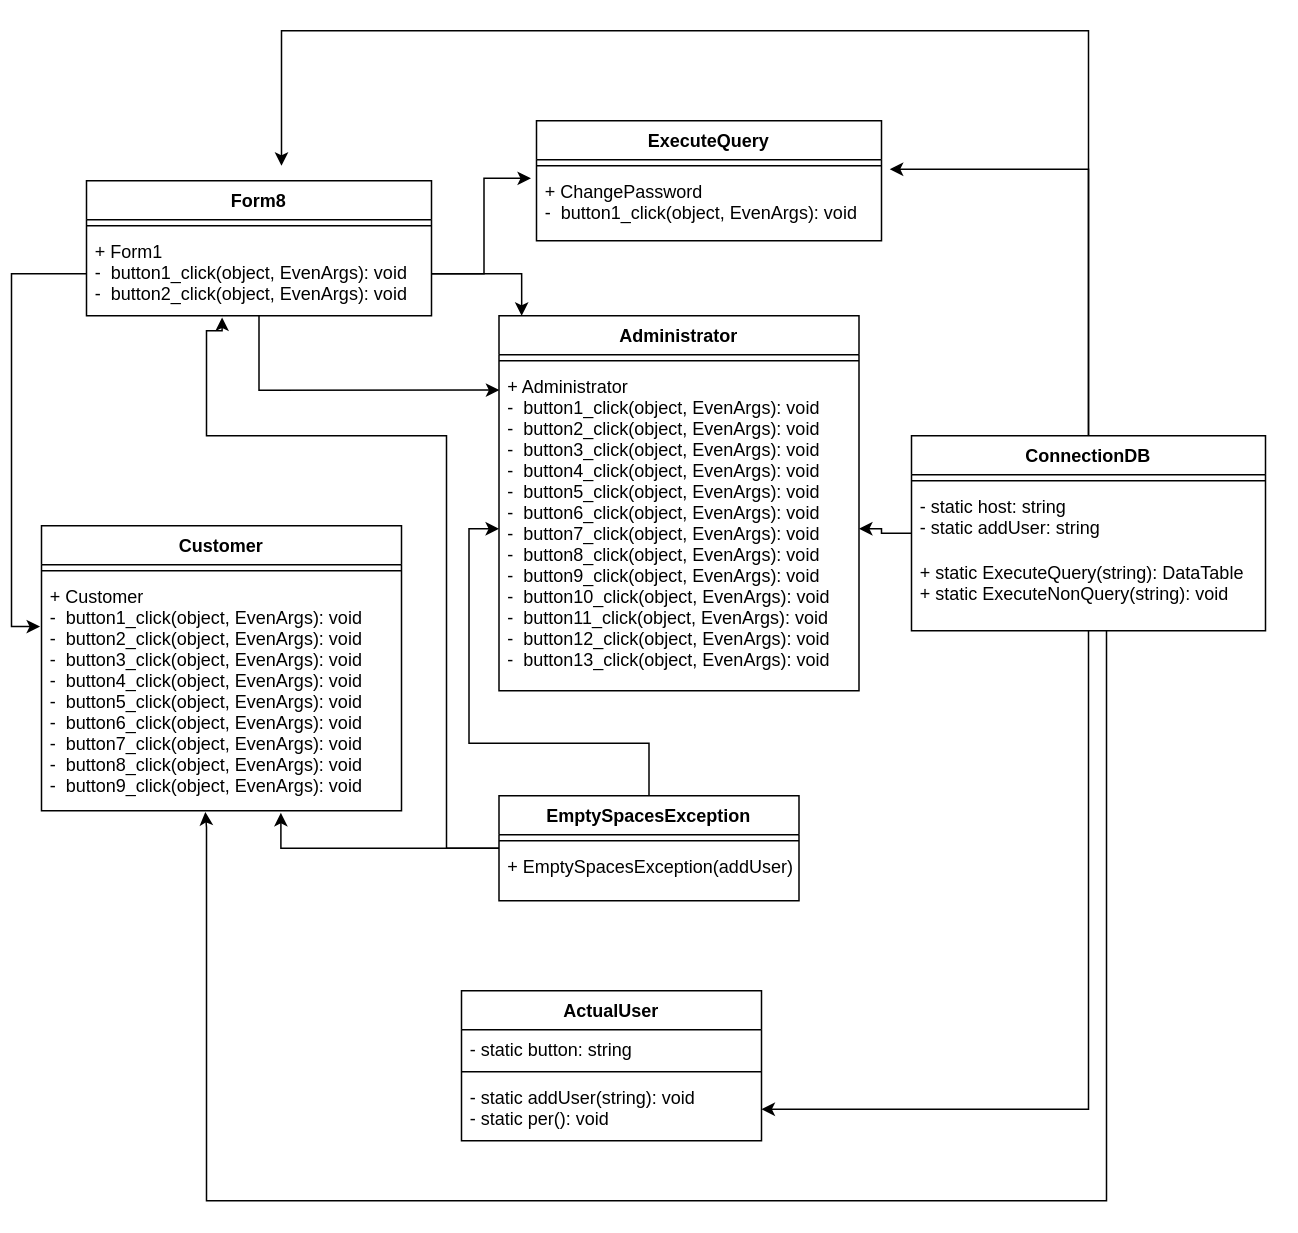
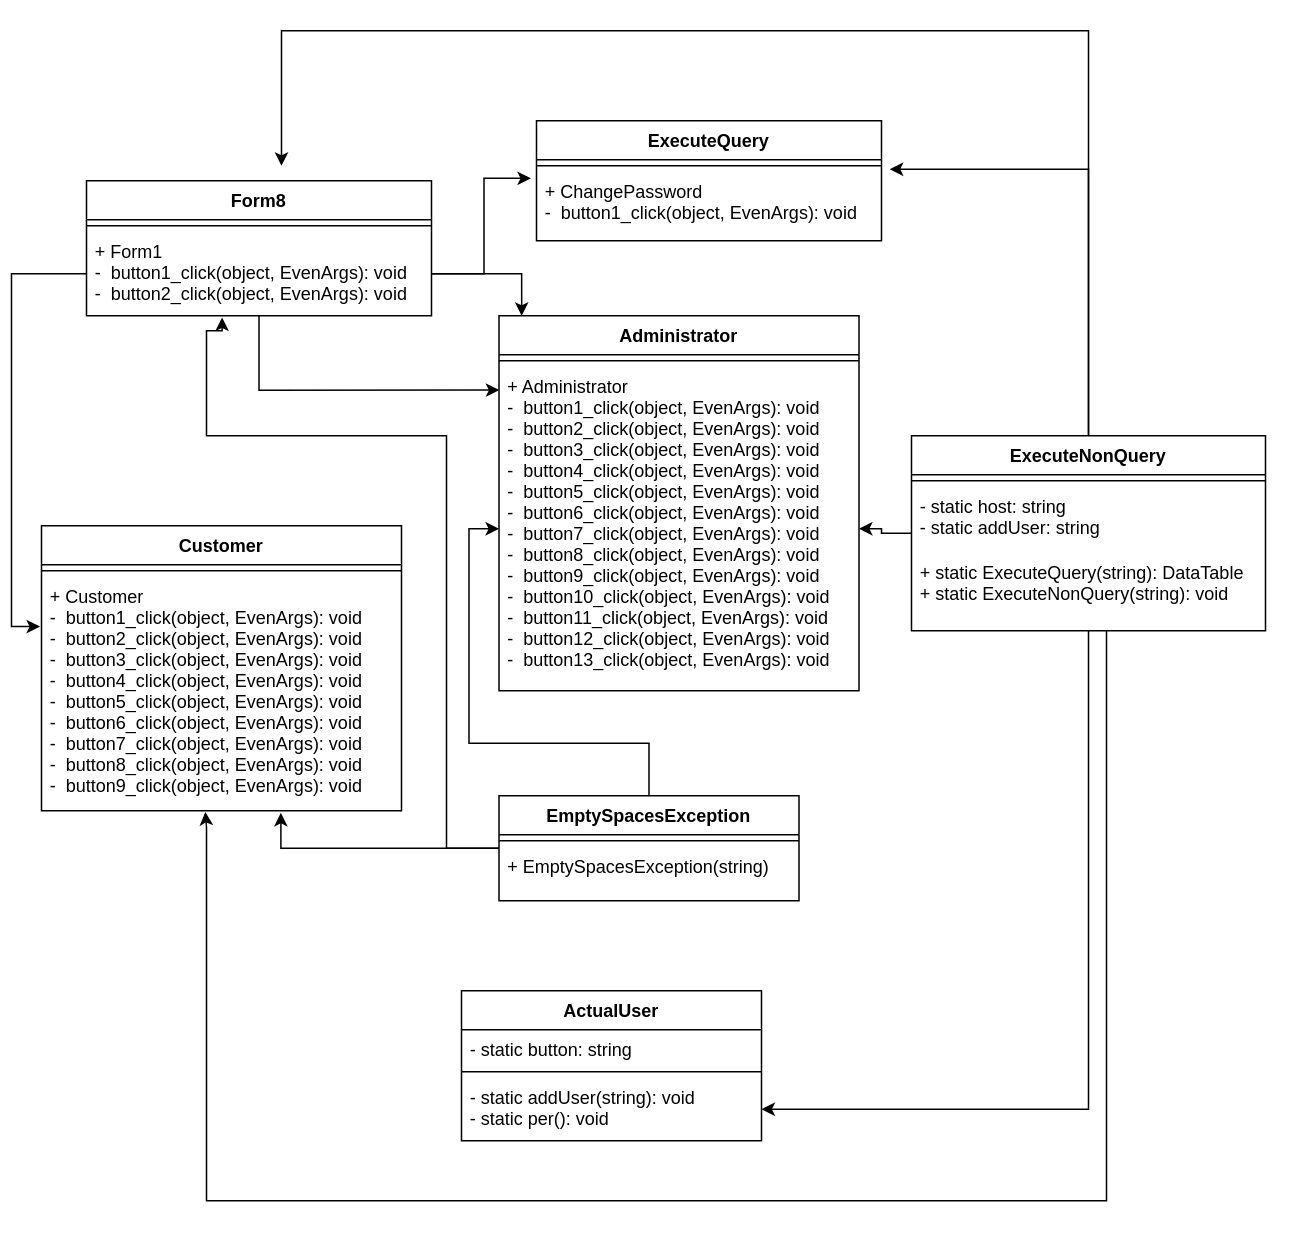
  <mxCell id="0" />
  <mxCell id="1" parent="0" />
  <mxCell id="2" style="edgeStyle=orthogonalEdgeStyle;rounded=0;orthogonalLoop=1;jettySize=auto;html=1;entryX=0.001;entryY=0.072;entryDx=0;entryDy=0;entryPerimeter=0;" edge="1" parent="1" source="3" target="25"><mxGeometry relative="1" as="geometry"><Array as="points"><mxPoint x="165" y="260" /></Array></mxGeometry></mxCell>
  <mxCell id="3" value="Form8" style="swimlane;fontStyle=1;align=center;verticalAlign=top;childLayout=stackLayout;horizontal=1;startSize=26;horizontalStack=0;resizeParent=1;resizeParentMax=0;resizeLast=0;collapsible=1;marginBottom=0;" vertex="1" parent="1"><mxGeometry x="50" y="120" width="230" height="90" as="geometry" /></mxCell>
  <mxCell id="4" value="" style="line;strokeWidth=1;fillColor=none;align=left;verticalAlign=middle;spacingTop=-1;spacingLeft=3;spacingRight=3;rotatable=0;labelPosition=right;points=[];portConstraint=eastwest;" vertex="1" parent="3"><mxGeometry y="26" width="230" height="8" as="geometry" /></mxCell>
  <mxCell id="5" value="+ Form1&#10;-  button1_click(object, EvenArgs): void&#10;-  button2_click(object, EvenArgs): void" style="text;strokeColor=none;fillColor=none;align=left;verticalAlign=top;spacingLeft=4;spacingRight=4;overflow=hidden;rotatable=0;points=[[0,0.5],[1,0.5]];portConstraint=eastwest;" vertex="1" parent="3"><mxGeometry y="34" width="230" height="56" as="geometry" /></mxCell>
  <mxCell id="6" style="edgeStyle=orthogonalEdgeStyle;rounded=0;orthogonalLoop=1;jettySize=auto;html=1;" edge="1" parent="1" source="11"><mxGeometry relative="1" as="geometry"><mxPoint x="180" y="110" as="targetPoint" /><Array as="points"><mxPoint x="718" y="20" /><mxPoint x="180" y="20" /></Array></mxGeometry></mxCell>
  <mxCell id="7" style="edgeStyle=orthogonalEdgeStyle;rounded=0;orthogonalLoop=1;jettySize=auto;html=1;entryX=0.455;entryY=1.005;entryDx=0;entryDy=0;entryPerimeter=0;" edge="1" parent="1" source="11" target="22"><mxGeometry relative="1" as="geometry"><Array as="points"><mxPoint x="730" y="800" /><mxPoint x="130" y="800" /><mxPoint x="130" y="551" /></Array></mxGeometry></mxCell>
  <mxCell id="8" style="edgeStyle=orthogonalEdgeStyle;rounded=0;orthogonalLoop=1;jettySize=auto;html=1;entryX=1;entryY=0.5;entryDx=0;entryDy=0;" edge="1" parent="1" source="11" target="25"><mxGeometry relative="1" as="geometry" /></mxCell>
  <mxCell id="9" style="edgeStyle=orthogonalEdgeStyle;rounded=0;orthogonalLoop=1;jettySize=auto;html=1;entryX=1.024;entryY=-0.037;entryDx=0;entryDy=0;entryPerimeter=0;" edge="1" parent="1" source="11" target="36"><mxGeometry relative="1" as="geometry" /></mxCell>
  <mxCell id="10" style="edgeStyle=orthogonalEdgeStyle;rounded=0;orthogonalLoop=1;jettySize=auto;html=1;entryX=1;entryY=0.5;entryDx=0;entryDy=0;" edge="1" parent="1" source="11" target="19"><mxGeometry relative="1" as="geometry" /></mxCell>
- <mxCell id="11" value="ConnectionDB" style="swimlane;fontStyle=1;align=center;verticalAlign=top;childLayout=stackLayout;horizontal=1;startSize=26;horizontalStack=0;resizeParent=1;resizeParentMax=0;resizeLast=0;collapsible=1;marginBottom=0;" vertex="1" parent="1"><mxGeometry x="600" y="290" width="236" height="130" as="geometry" /></mxCell>
+ <mxCell id="11" value="ExecuteNonQuery" style="swimlane;fontStyle=1;align=center;verticalAlign=top;childLayout=stackLayout;horizontal=1;startSize=26;horizontalStack=0;resizeParent=1;resizeParentMax=0;resizeLast=0;collapsible=1;marginBottom=0;" vertex="1" parent="1"><mxGeometry x="600" y="290" width="236" height="130" as="geometry" /></mxCell>
  <mxCell id="12" value="" style="line;strokeWidth=1;fillColor=none;align=left;verticalAlign=middle;spacingTop=-1;spacingLeft=3;spacingRight=3;rotatable=0;labelPosition=right;points=[];portConstraint=eastwest;" vertex="1" parent="11"><mxGeometry y="26" width="236" height="8" as="geometry" /></mxCell>
  <mxCell id="13" value="- static host: string&#10;- static addUser: string" style="text;strokeColor=none;fillColor=none;align=left;verticalAlign=top;spacingLeft=4;spacingRight=4;overflow=hidden;rotatable=0;points=[[0,0.5],[1,0.5]];portConstraint=eastwest;" vertex="1" parent="11"><mxGeometry y="34" width="236" height="44" as="geometry" /></mxCell>
  <mxCell id="14" value="+ static ExecuteQuery(string): DataTable&#10;+ static ExecuteNonQuery(string): void" style="text;strokeColor=none;fillColor=none;align=left;verticalAlign=top;spacingLeft=4;spacingRight=4;overflow=hidden;rotatable=0;points=[[0,0.5],[1,0.5]];portConstraint=eastwest;" vertex="1" parent="11"><mxGeometry y="78" width="236" height="52" as="geometry" /></mxCell>
  <mxCell id="15" style="edgeStyle=orthogonalEdgeStyle;rounded=0;orthogonalLoop=1;jettySize=auto;html=1;entryX=-0.016;entryY=0.095;entryDx=0;entryDy=0;entryPerimeter=0;" edge="1" parent="1" source="5" target="36"><mxGeometry relative="1" as="geometry" /></mxCell>
  <mxCell id="16" value="ActualUser" style="swimlane;fontStyle=1;align=center;verticalAlign=top;childLayout=stackLayout;horizontal=1;startSize=26;horizontalStack=0;resizeParent=1;resizeParentMax=0;resizeLast=0;collapsible=1;marginBottom=0;" vertex="1" parent="1"><mxGeometry x="300" y="660" width="200" height="100" as="geometry" /></mxCell>
  <mxCell id="17" value="- static button: string" style="text;strokeColor=none;fillColor=none;align=left;verticalAlign=top;spacingLeft=4;spacingRight=4;overflow=hidden;rotatable=0;points=[[0,0.5],[1,0.5]];portConstraint=eastwest;" vertex="1" parent="16"><mxGeometry y="26" width="200" height="24" as="geometry" /></mxCell>
  <mxCell id="18" value="" style="line;strokeWidth=1;fillColor=none;align=left;verticalAlign=middle;spacingTop=-1;spacingLeft=3;spacingRight=3;rotatable=0;labelPosition=right;points=[];portConstraint=eastwest;" vertex="1" parent="16"><mxGeometry y="50" width="200" height="8" as="geometry" /></mxCell>
  <mxCell id="19" value="- static addUser(string): void&#10;- static per(): void" style="text;strokeColor=none;fillColor=none;align=left;verticalAlign=top;spacingLeft=4;spacingRight=4;overflow=hidden;rotatable=0;points=[[0,0.5],[1,0.5]];portConstraint=eastwest;" vertex="1" parent="16"><mxGeometry y="58" width="200" height="42" as="geometry" /></mxCell>
  <mxCell id="20" value="Customer" style="swimlane;fontStyle=1;align=center;verticalAlign=top;childLayout=stackLayout;horizontal=1;startSize=26;horizontalStack=0;resizeParent=1;resizeParentMax=0;resizeLast=0;collapsible=1;marginBottom=0;" vertex="1" parent="1"><mxGeometry x="20" y="350" width="240" height="190" as="geometry" /></mxCell>
  <mxCell id="21" value="" style="line;strokeWidth=1;fillColor=none;align=left;verticalAlign=middle;spacingTop=-1;spacingLeft=3;spacingRight=3;rotatable=0;labelPosition=right;points=[];portConstraint=eastwest;" vertex="1" parent="20"><mxGeometry y="26" width="240" height="8" as="geometry" /></mxCell>
  <mxCell id="22" value="+ Customer&#10;-  button1_click(object, EvenArgs): void&#10;-  button2_click(object, EvenArgs): void&#10;-  button3_click(object, EvenArgs): void&#10;-  button4_click(object, EvenArgs): void&#10;-  button5_click(object, EvenArgs): void&#10;-  button6_click(object, EvenArgs): void&#10;-  button7_click(object, EvenArgs): void&#10;-  button8_click(object, EvenArgs): void&#10;-  button9_click(object, EvenArgs): void" style="text;strokeColor=none;fillColor=none;align=left;verticalAlign=top;spacingLeft=4;spacingRight=4;overflow=hidden;rotatable=0;points=[[0,0.5],[1,0.5]];portConstraint=eastwest;" vertex="1" parent="20"><mxGeometry y="34" width="240" height="156" as="geometry" /></mxCell>
  <mxCell id="23" value="Administrator" style="swimlane;fontStyle=1;align=center;verticalAlign=top;childLayout=stackLayout;horizontal=1;startSize=26;horizontalStack=0;resizeParent=1;resizeParentMax=0;resizeLast=0;collapsible=1;marginBottom=0;" vertex="1" parent="1"><mxGeometry x="325" y="210" width="240" height="250" as="geometry" /></mxCell>
  <mxCell id="24" value="" style="line;strokeWidth=1;fillColor=none;align=left;verticalAlign=middle;spacingTop=-1;spacingLeft=3;spacingRight=3;rotatable=0;labelPosition=right;points=[];portConstraint=eastwest;" vertex="1" parent="23"><mxGeometry y="26" width="240" height="8" as="geometry" /></mxCell>
  <mxCell id="25" value="+ Administrator&#10;-  button1_click(object, EvenArgs): void&#10;-  button2_click(object, EvenArgs): void&#10;-  button3_click(object, EvenArgs): void&#10;-  button4_click(object, EvenArgs): void&#10;-  button5_click(object, EvenArgs): void&#10;-  button6_click(object, EvenArgs): void&#10;-  button7_click(object, EvenArgs): void&#10;-  button8_click(object, EvenArgs): void&#10;-  button9_click(object, EvenArgs): void&#10;-  button10_click(object, EvenArgs): void&#10;-  button11_click(object, EvenArgs): void&#10;-  button12_click(object, EvenArgs): void&#10;-  button13_click(object, EvenArgs): void" style="text;strokeColor=none;fillColor=none;align=left;verticalAlign=top;spacingLeft=4;spacingRight=4;overflow=hidden;rotatable=0;points=[[0,0.5],[1,0.5]];portConstraint=eastwest;" vertex="1" parent="23"><mxGeometry y="34" width="240" height="216" as="geometry" /></mxCell>
  <mxCell id="26" style="edgeStyle=orthogonalEdgeStyle;rounded=0;orthogonalLoop=1;jettySize=auto;html=1;entryX=0.665;entryY=1.009;entryDx=0;entryDy=0;entryPerimeter=0;" edge="1" parent="1" source="29" target="22"><mxGeometry relative="1" as="geometry"><Array as="points"><mxPoint x="180" y="565" /></Array></mxGeometry></mxCell>
  <mxCell id="27" style="edgeStyle=orthogonalEdgeStyle;rounded=0;orthogonalLoop=1;jettySize=auto;html=1;" edge="1" parent="1" source="29" target="25"><mxGeometry relative="1" as="geometry" /></mxCell>
  <mxCell id="28" style="edgeStyle=orthogonalEdgeStyle;rounded=0;orthogonalLoop=1;jettySize=auto;html=1;entryX=0.393;entryY=1.02;entryDx=0;entryDy=0;entryPerimeter=0;" edge="1" parent="1" source="29" target="5"><mxGeometry relative="1" as="geometry"><mxPoint x="165" y="220" as="targetPoint" /><Array as="points"><mxPoint x="290" y="565" /><mxPoint x="290" y="290" /><mxPoint x="130" y="290" /><mxPoint x="130" y="220" /><mxPoint x="140" y="220" /></Array></mxGeometry></mxCell>
  <mxCell id="29" value="EmptySpacesException" style="swimlane;fontStyle=1;align=center;verticalAlign=top;childLayout=stackLayout;horizontal=1;startSize=26;horizontalStack=0;resizeParent=1;resizeParentMax=0;resizeLast=0;collapsible=1;marginBottom=0;" vertex="1" parent="1"><mxGeometry x="325" y="530" width="200" height="70" as="geometry" /></mxCell>
  <mxCell id="30" value="" style="line;strokeWidth=1;fillColor=none;align=left;verticalAlign=middle;spacingTop=-1;spacingLeft=3;spacingRight=3;rotatable=0;labelPosition=right;points=[];portConstraint=eastwest;" vertex="1" parent="29"><mxGeometry y="26" width="200" height="8" as="geometry" /></mxCell>
- <mxCell id="31" value="+ EmptySpacesException(addUser)" style="text;strokeColor=none;fillColor=none;align=left;verticalAlign=top;spacingLeft=4;spacingRight=4;overflow=hidden;rotatable=0;points=[[0,0.5],[1,0.5]];portConstraint=eastwest;" vertex="1" parent="29"><mxGeometry y="34" width="200" height="36" as="geometry" /></mxCell>
+ <mxCell id="31" value="+ EmptySpacesException(string)" style="text;strokeColor=none;fillColor=none;align=left;verticalAlign=top;spacingLeft=4;spacingRight=4;overflow=hidden;rotatable=0;points=[[0,0.5],[1,0.5]];portConstraint=eastwest;" vertex="1" parent="29"><mxGeometry y="34" width="200" height="36" as="geometry" /></mxCell>
  <mxCell id="32" style="edgeStyle=orthogonalEdgeStyle;rounded=0;orthogonalLoop=1;jettySize=auto;html=1;entryX=-0.004;entryY=0.213;entryDx=0;entryDy=0;entryPerimeter=0;" edge="1" parent="1" source="5" target="22"><mxGeometry relative="1" as="geometry" /></mxCell>
  <mxCell id="33" style="edgeStyle=orthogonalEdgeStyle;rounded=0;orthogonalLoop=1;jettySize=auto;html=1;entryX=0.063;entryY=0;entryDx=0;entryDy=0;entryPerimeter=0;" edge="1" parent="1" source="5" target="23"><mxGeometry relative="1" as="geometry" /></mxCell>
  <mxCell id="34" value="ExecuteQuery" style="swimlane;fontStyle=1;align=center;verticalAlign=top;childLayout=stackLayout;horizontal=1;startSize=26;horizontalStack=0;resizeParent=1;resizeParentMax=0;resizeLast=0;collapsible=1;marginBottom=0;" vertex="1" parent="1"><mxGeometry x="350" y="80" width="230" height="80" as="geometry" /></mxCell>
  <mxCell id="35" value="" style="line;strokeWidth=1;fillColor=none;align=left;verticalAlign=middle;spacingTop=-1;spacingLeft=3;spacingRight=3;rotatable=0;labelPosition=right;points=[];portConstraint=eastwest;" vertex="1" parent="34"><mxGeometry y="26" width="230" height="8" as="geometry" /></mxCell>
  <mxCell id="36" value="+ ChangePassword&#10;-  button1_click(object, EvenArgs): void" style="text;strokeColor=none;fillColor=none;align=left;verticalAlign=top;spacingLeft=4;spacingRight=4;overflow=hidden;rotatable=0;points=[[0,0.5],[1,0.5]];portConstraint=eastwest;" vertex="1" parent="34"><mxGeometry y="34" width="230" height="46" as="geometry" /></mxCell>
